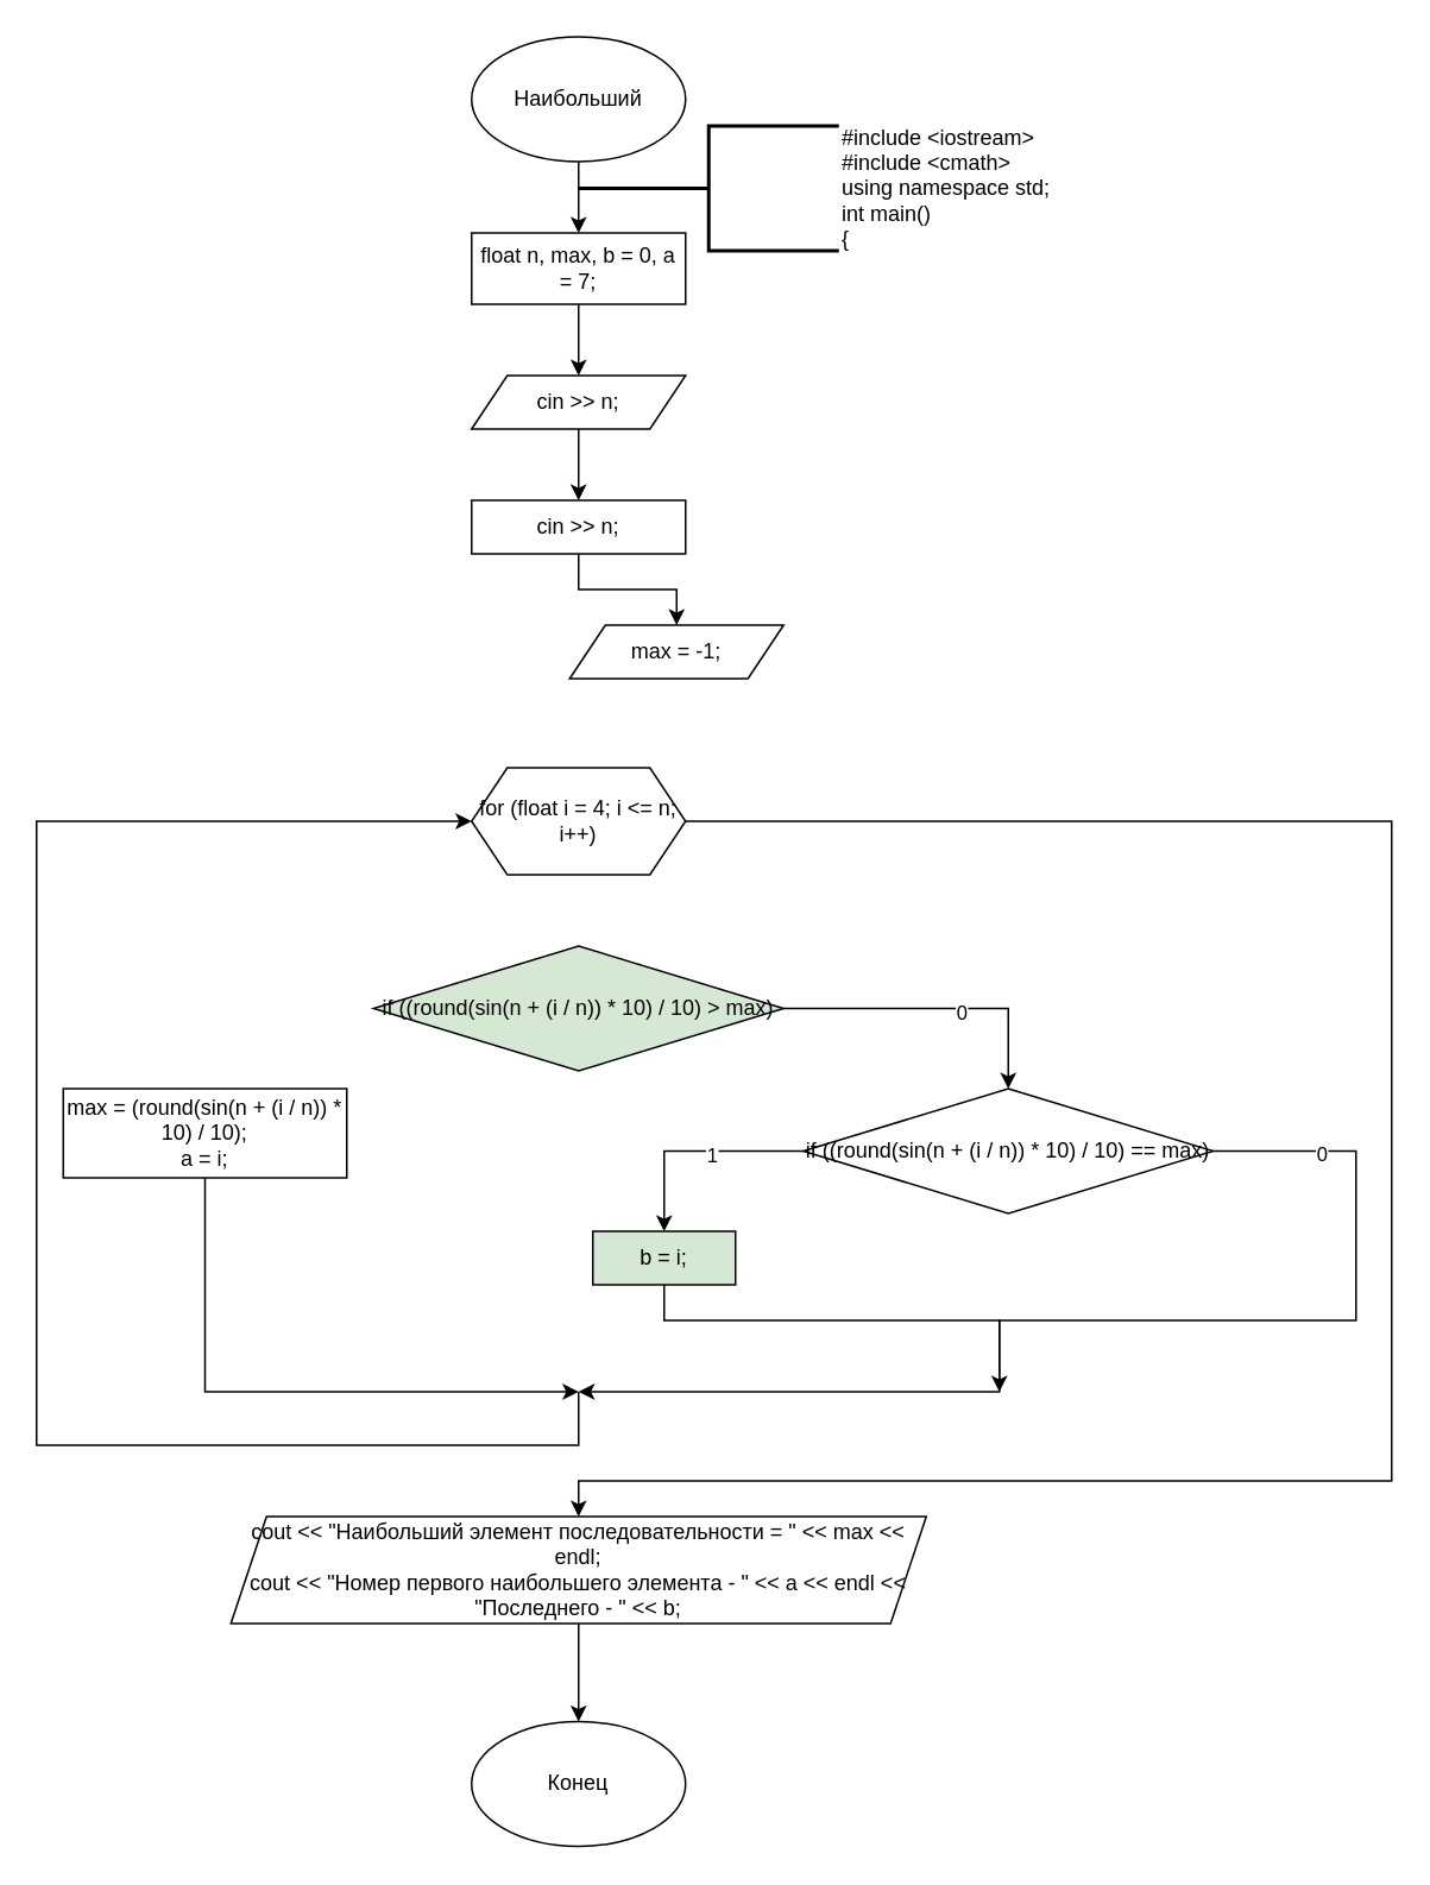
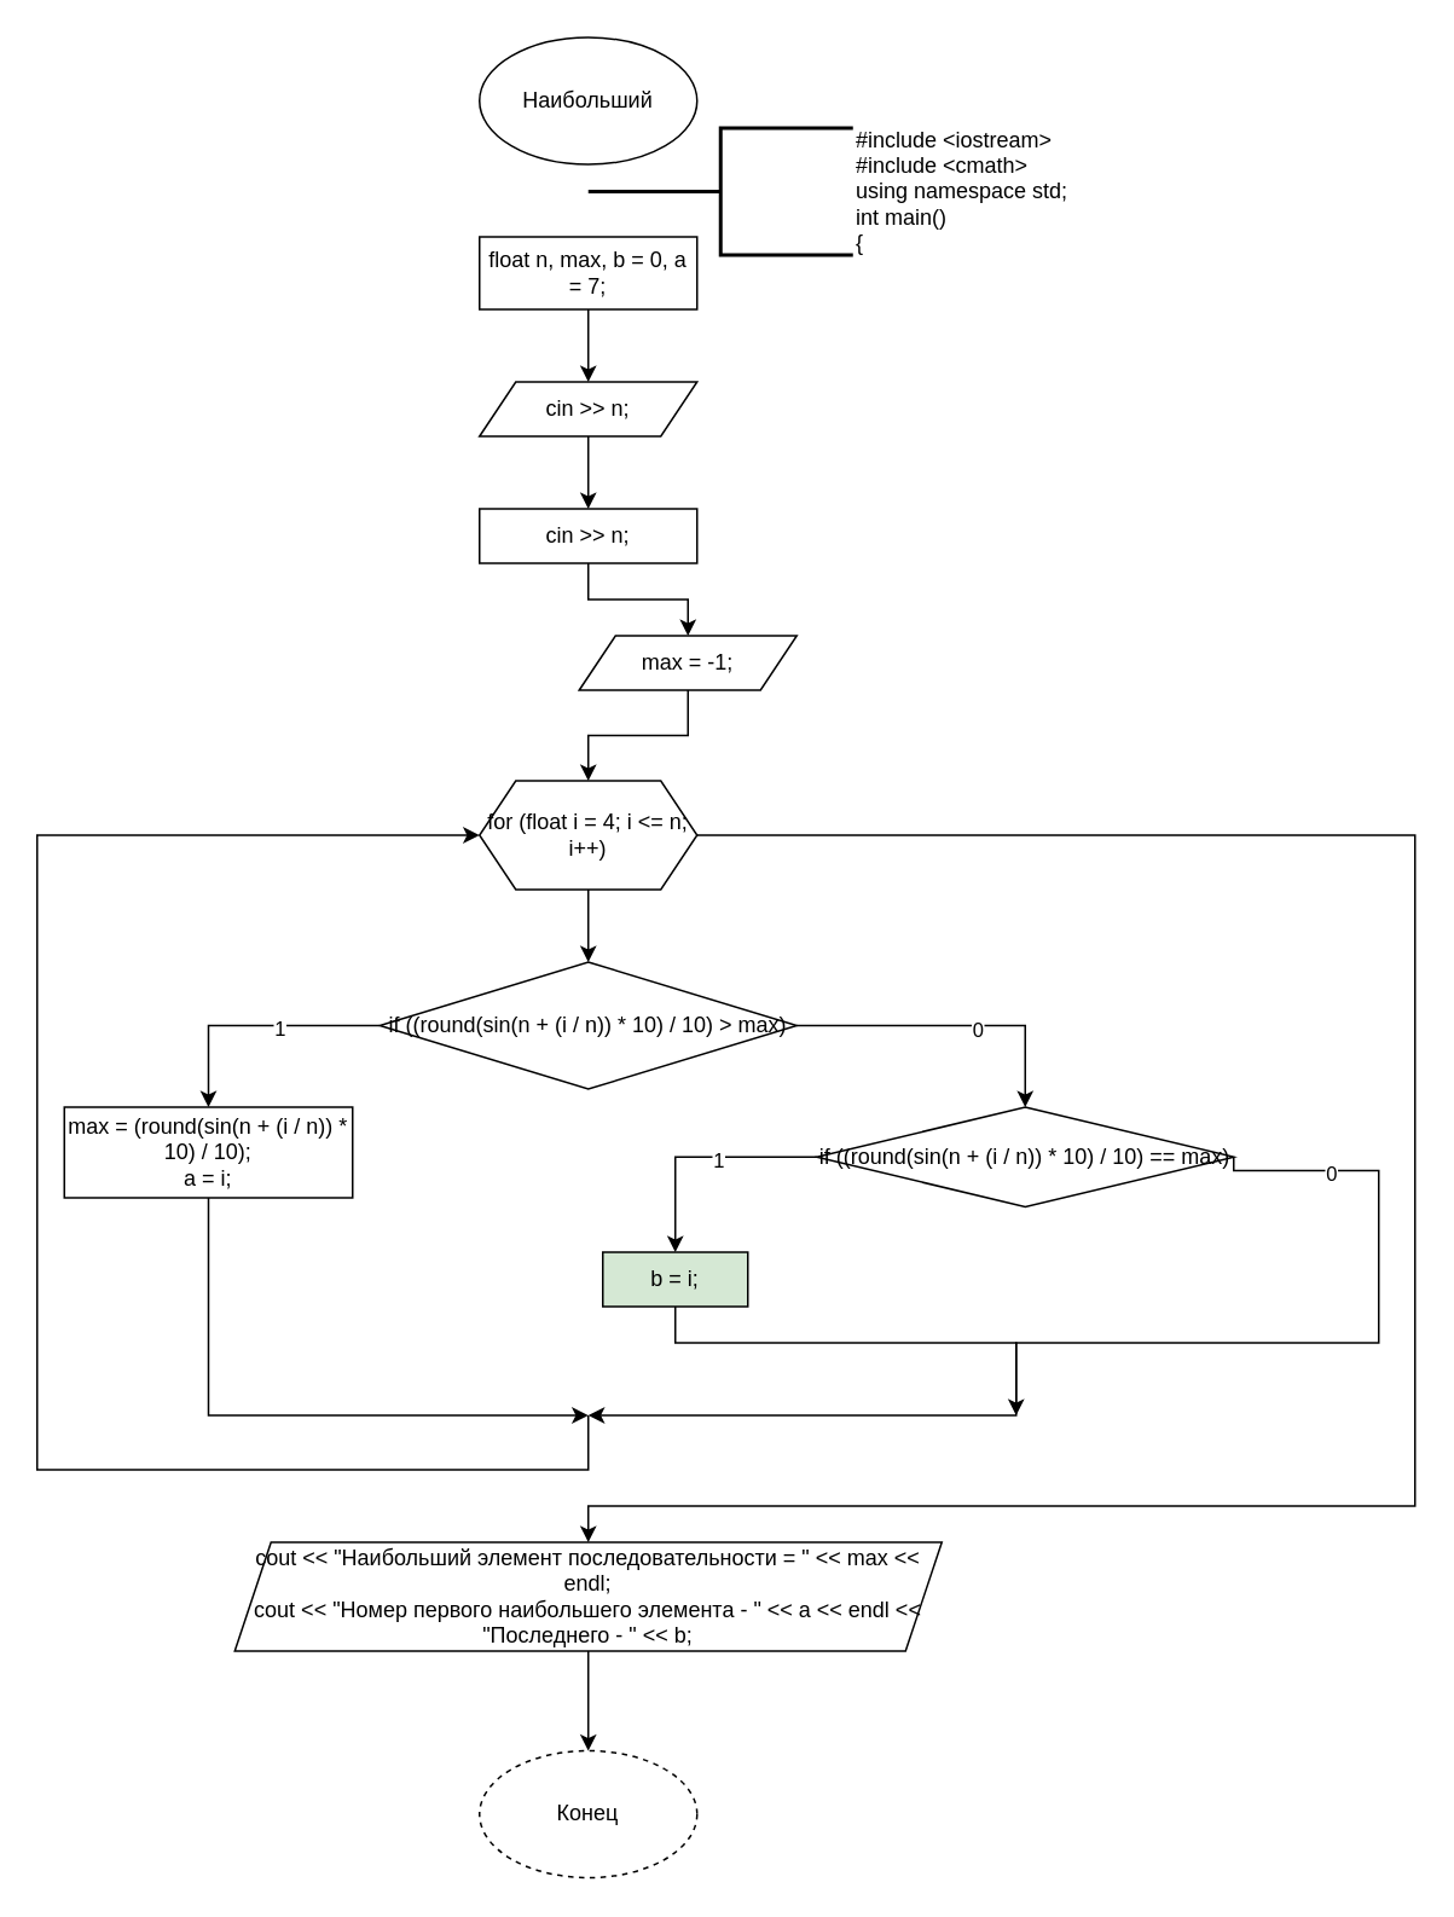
  <mxCell id="0" />
  <mxCell id="1" parent="0" />
- <mxCell id="2" style="edgeStyle=orthogonalEdgeStyle;rounded=0;orthogonalLoop=1;jettySize=auto;html=1;" parent="1" source="3" target="5" edge="1"><mxGeometry relative="1" as="geometry"><mxPoint x="324" y="150" as="targetPoint" /></mxGeometry></mxCell>
  <mxCell id="3" value="Наибольший" style="ellipse;whiteSpace=wrap;html=1;" parent="1" vertex="1"><mxGeometry x="264" y="20" width="120" height="70" as="geometry" /></mxCell>
  <mxCell id="4" value="" style="edgeStyle=orthogonalEdgeStyle;rounded=0;orthogonalLoop=1;jettySize=auto;html=1;" parent="1" source="5" target="7" edge="1"><mxGeometry relative="1" as="geometry" /></mxCell>
  <mxCell id="5" value="float n, max, b = 0, a = 7;" style="rounded=0;whiteSpace=wrap;html=1;" parent="1" vertex="1"><mxGeometry x="264" y="130" width="120" height="40" as="geometry" /></mxCell>
  <mxCell id="6" value="" style="edgeStyle=orthogonalEdgeStyle;rounded=0;orthogonalLoop=1;jettySize=auto;html=1;" parent="1" source="7" target="22" edge="1"><mxGeometry relative="1" as="geometry"><mxPoint x="324" y="280" as="targetPoint" /></mxGeometry></mxCell>
  <mxCell id="7" value="cin &gt;&gt; n;" style="shape=parallelogram;perimeter=parallelogramPerimeter;whiteSpace=wrap;html=1;fixedSize=1;rounded=0;" parent="1" vertex="1"><mxGeometry x="264" y="210" width="120" height="30" as="geometry" /></mxCell>
- <mxCell id="8" value="Конец" style="ellipse;whiteSpace=wrap;html=1;" parent="1" vertex="1"><mxGeometry x="264" y="965" width="120" height="70" as="geometry" /></mxCell>
+ <mxCell id="8" value="Конец" style="ellipse;whiteSpace=wrap;html=1;dashed=1;" parent="1" vertex="1"><mxGeometry x="264" y="965" width="120" height="70" as="geometry" /></mxCell>
  <mxCell id="9" value="&lt;div&gt;#include &amp;lt;iostream&amp;gt;&lt;/div&gt;&lt;div&gt;#include &amp;lt;cmath&amp;gt;&lt;/div&gt;&lt;div&gt;using namespace std;&lt;/div&gt;&lt;div&gt;int main()&lt;/div&gt;&lt;div&gt;{&lt;/div&gt;" style="strokeWidth=2;html=1;shape=mxgraph.flowchart.annotation_2;align=left;labelPosition=right;pointerEvents=1;" parent="1" vertex="1"><mxGeometry x="324" y="70" width="146" height="70" as="geometry" /></mxCell>
+ <mxCell id="10" value="" style="edgeStyle=orthogonalEdgeStyle;rounded=0;orthogonalLoop=1;jettySize=auto;html=1;" parent="1" source="12" target="17" edge="1"><mxGeometry relative="1" as="geometry" /></mxCell>
  <mxCell id="11" style="edgeStyle=orthogonalEdgeStyle;rounded=0;orthogonalLoop=1;jettySize=auto;html=1;startArrow=none;exitX=1;exitY=0.5;exitDx=0;exitDy=0;" parent="1" source="12" target="31" edge="1"><mxGeometry relative="1" as="geometry"><mxPoint x="324" y="850" as="targetPoint" /><mxPoint x="700" y="430" as="sourcePoint" /><Array as="points"><mxPoint x="780" y="460" /><mxPoint x="780" y="830" /><mxPoint x="324" y="830" /></Array></mxGeometry></mxCell>
  <mxCell id="12" value="for (float i = 4; i &lt;= n; i++)" style="shape=hexagon;perimeter=hexagonPerimeter2;whiteSpace=wrap;html=1;fixedSize=1;" parent="1" vertex="1"><mxGeometry x="264" y="430" width="120" height="60" as="geometry" /></mxCell>
+ <mxCell id="13" style="edgeStyle=orthogonalEdgeStyle;rounded=0;orthogonalLoop=1;jettySize=auto;html=1;" parent="1" source="17" target="18" edge="1"><mxGeometry relative="1" as="geometry"><mxPoint x="170" y="610" as="targetPoint" /></mxGeometry></mxCell>
+ <mxCell id="14" value="1" style="edgeLabel;html=1;align=center;verticalAlign=middle;resizable=0;points=[];" parent="13" vertex="1" connectable="0"><mxGeometry x="-0.192" y="1" relative="1" as="geometry"><mxPoint as="offset" /></mxGeometry></mxCell>
  <mxCell id="15" value="" style="edgeStyle=orthogonalEdgeStyle;rounded=0;orthogonalLoop=1;jettySize=auto;html=1;" parent="1" source="17" target="27" edge="1"><mxGeometry relative="1" as="geometry" /></mxCell>
  <mxCell id="16" value="0" style="edgeLabel;html=1;align=center;verticalAlign=middle;resizable=0;points=[];" parent="15" vertex="1" connectable="0"><mxGeometry x="0.158" y="-2" relative="1" as="geometry"><mxPoint as="offset" /></mxGeometry></mxCell>
- <mxCell id="17" value="if ((round(sin(n + (i / n)) * 10) / 10) &gt; max)" style="rhombus;whiteSpace=wrap;html=1;fillColor=#d5e8d4;" parent="1" vertex="1"><mxGeometry x="209" y="530" width="230" height="70" as="geometry" /></mxCell>
+ <mxCell id="17" value="if ((round(sin(n + (i / n)) * 10) / 10) &gt; max)" style="rhombus;whiteSpace=wrap;html=1;" parent="1" vertex="1"><mxGeometry x="209" y="530" width="230" height="70" as="geometry" /></mxCell>
  <mxCell id="18" value="max = (round(sin(n + (i / n)) * 10) / 10);&#10;&#09;&#09;&#09;a = i;" style="rounded=0;whiteSpace=wrap;html=1;" parent="1" vertex="1"><mxGeometry x="35" y="610" width="159" height="50" as="geometry" /></mxCell>
  <mxCell id="19" style="edgeStyle=orthogonalEdgeStyle;rounded=0;orthogonalLoop=1;jettySize=auto;html=1;exitX=0.5;exitY=1;exitDx=0;exitDy=0;" parent="1" source="18" edge="1"><mxGeometry relative="1" as="geometry"><mxPoint x="324" y="780" as="targetPoint" /><mxPoint x="155" y="710" as="sourcePoint" /><Array as="points"><mxPoint x="120" y="780" /><mxPoint x="324" y="780" /></Array></mxGeometry></mxCell>
  <mxCell id="20" style="edgeStyle=orthogonalEdgeStyle;rounded=0;orthogonalLoop=1;jettySize=auto;html=1;entryX=0;entryY=0.5;entryDx=0;entryDy=0;" parent="1" target="12" edge="1"><mxGeometry relative="1" as="geometry"><mxPoint x="324" y="780" as="sourcePoint" /><Array as="points"><mxPoint x="324" y="810" /><mxPoint x="20" y="810" /><mxPoint x="20" y="460" /></Array></mxGeometry></mxCell>
  <mxCell id="21" value="" style="edgeStyle=orthogonalEdgeStyle;rounded=0;orthogonalLoop=1;jettySize=auto;html=1;" edge="1" parent="1" source="22" target="33"><mxGeometry relative="1" as="geometry" /></mxCell>
  <mxCell id="22" value="cin &gt;&gt; n;" style="rounded=0;whiteSpace=wrap;html=1;" parent="1" vertex="1"><mxGeometry x="264" y="280" width="120" height="30" as="geometry" /></mxCell>
  <mxCell id="23" value="" style="edgeStyle=orthogonalEdgeStyle;rounded=0;orthogonalLoop=1;jettySize=auto;html=1;" parent="1" source="27" target="29" edge="1"><mxGeometry relative="1" as="geometry" /></mxCell>
  <mxCell id="24" value="1" style="edgeLabel;html=1;align=center;verticalAlign=middle;resizable=0;points=[];" parent="23" vertex="1" connectable="0"><mxGeometry x="-0.154" y="2" relative="1" as="geometry"><mxPoint as="offset" /></mxGeometry></mxCell>
  <mxCell id="25" style="edgeStyle=orthogonalEdgeStyle;rounded=0;orthogonalLoop=1;jettySize=auto;html=1;exitX=1;exitY=0.5;exitDx=0;exitDy=0;" parent="1" source="27" edge="1"><mxGeometry relative="1" as="geometry"><mxPoint x="560" y="780" as="targetPoint" /><Array as="points"><mxPoint x="760" y="645" /><mxPoint x="760" y="740" /><mxPoint x="560" y="740" /></Array></mxGeometry></mxCell>
  <mxCell id="26" value="0" style="edgeLabel;html=1;align=center;verticalAlign=middle;resizable=0;points=[];" parent="25" vertex="1" connectable="0"><mxGeometry x="-0.711" y="-1" relative="1" as="geometry"><mxPoint as="offset" /></mxGeometry></mxCell>
- <mxCell id="27" value="if ((round(sin(n + (i / n)) * 10) / 10) == max)" style="rhombus;whiteSpace=wrap;html=1;" parent="1" vertex="1"><mxGeometry x="450" y="610" width="230" height="70" as="geometry" /></mxCell>
+ <mxCell id="27" value="if ((round(sin(n + (i / n)) * 10) / 10) == max)" style="rhombus;whiteSpace=wrap;html=1;" parent="1" vertex="1"><mxGeometry x="450" y="610" width="230" height="55" as="geometry" /></mxCell>
  <mxCell id="28" style="edgeStyle=orthogonalEdgeStyle;rounded=0;orthogonalLoop=1;jettySize=auto;html=1;" parent="1" source="29" edge="1"><mxGeometry relative="1" as="geometry"><mxPoint x="324" y="780" as="targetPoint" /><Array as="points"><mxPoint x="372" y="740" /><mxPoint x="560" y="740" /><mxPoint x="560" y="780" /><mxPoint x="324" y="780" /></Array></mxGeometry></mxCell>
  <mxCell id="29" value="b = i;" style="whiteSpace=wrap;html=1;fillColor=#d5e8d4;" parent="1" vertex="1"><mxGeometry x="332" y="690" width="80" height="30" as="geometry" /></mxCell>
  <mxCell id="30" style="edgeStyle=orthogonalEdgeStyle;rounded=0;orthogonalLoop=1;jettySize=auto;html=1;entryX=0.5;entryY=0;entryDx=0;entryDy=0;" parent="1" source="31" target="8" edge="1"><mxGeometry relative="1" as="geometry" /></mxCell>
  <mxCell id="31" value="cout &lt;&lt; &quot;Наибольший элемент последовательности = &quot; &lt;&lt; max &lt;&lt; endl;&#10;&#09;cout &lt;&lt; &quot;Номер первого наибольшего элемента - &quot; &lt;&lt; a &lt;&lt; endl &lt;&lt; &quot;Последнего - &quot; &lt;&lt; b;" style="shape=parallelogram;perimeter=parallelogramPerimeter;whiteSpace=wrap;html=1;fixedSize=1;" parent="1" vertex="1"><mxGeometry x="129" y="850" width="390" height="60" as="geometry" /></mxCell>
+ <mxCell id="32" style="edgeStyle=orthogonalEdgeStyle;rounded=0;orthogonalLoop=1;jettySize=auto;html=1;entryX=0.5;entryY=0;entryDx=0;entryDy=0;" edge="1" parent="1" source="33" target="12"><mxGeometry relative="1" as="geometry" /></mxCell>
  <mxCell id="33" value="max = -1;" style="shape=parallelogram;perimeter=parallelogramPerimeter;whiteSpace=wrap;html=1;fixedSize=1;rounded=0;" vertex="1" parent="1"><mxGeometry x="319" y="350" width="120" height="30" as="geometry" /></mxCell>
